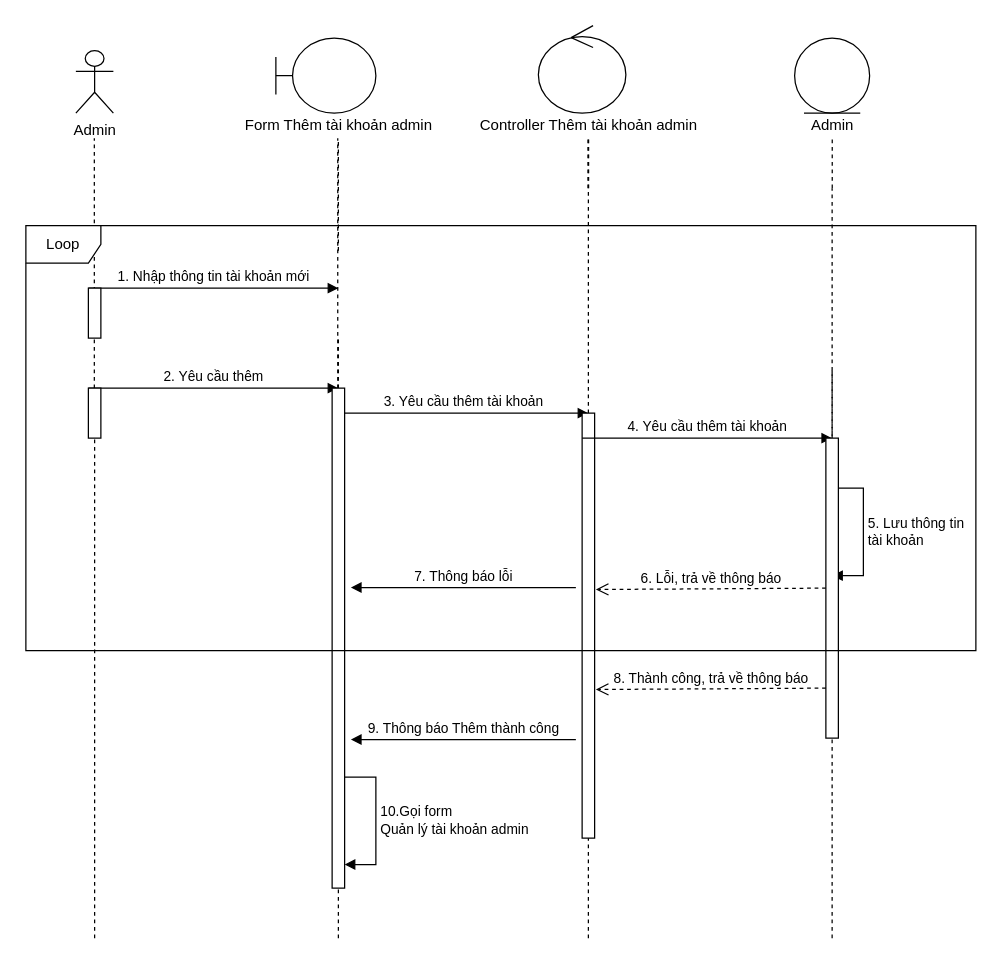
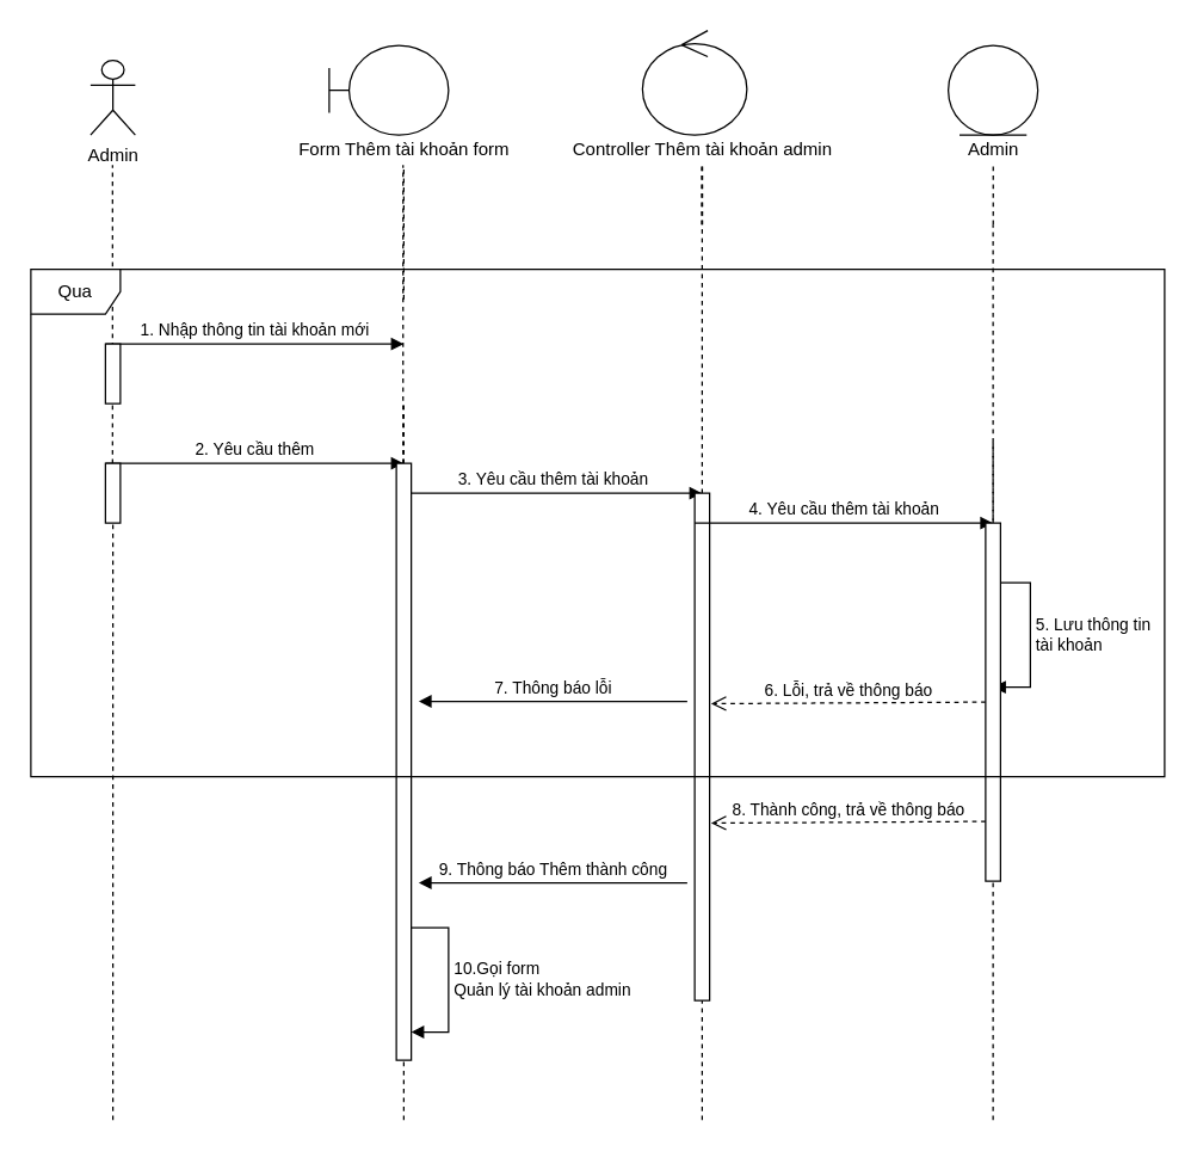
  <mxCell id="0" />
  <mxCell id="1" parent="0" />
  <mxCell id="2" value="Admin" style="shape=umlActor;verticalLabelPosition=bottom;verticalAlign=top;html=1;" vertex="1" parent="1"><mxGeometry x="60" y="40" width="30" height="50" as="geometry" /></mxCell>
  <mxCell id="3" value="" style="shape=umlBoundary;whiteSpace=wrap;html=1;" vertex="1" parent="1"><mxGeometry x="220" y="30" width="80" height="60" as="geometry" /></mxCell>
  <mxCell id="4" value="" style="ellipse;shape=umlControl;whiteSpace=wrap;html=1;" vertex="1" parent="1"><mxGeometry x="430" y="20" width="70" height="70" as="geometry" /></mxCell>
- <mxCell id="5" value="Form Thêm tài khoản admin" style="text;html=1;align=center;verticalAlign=middle;resizable=0;points=[];autosize=1;" vertex="1" parent="1"><mxGeometry x="185" y="90" width="170" height="20" as="geometry" /></mxCell>
+ <mxCell id="5" value="Form Thêm tài khoản form" style="text;html=1;align=center;verticalAlign=middle;resizable=0;points=[];autosize=1;" vertex="1" parent="1"><mxGeometry x="185" y="90" width="170" height="20" as="geometry" /></mxCell>
  <mxCell id="6" value="Controller Thêm tài khoản admin" style="text;html=1;align=center;verticalAlign=middle;resizable=0;points=[];autosize=1;" vertex="1" parent="1"><mxGeometry x="370" y="90" width="200" height="20" as="geometry" /></mxCell>
  <mxCell id="7" value="" style="endArrow=none;dashed=1;html=1;" edge="1" parent="1" source="21"><mxGeometry width="50" height="50" relative="1" as="geometry"><mxPoint x="75" y="830" as="sourcePoint" /><mxPoint x="74.76" y="110" as="targetPoint" /></mxGeometry></mxCell>
  <mxCell id="8" value="" style="endArrow=none;dashed=1;html=1;" edge="1" parent="1"><mxGeometry width="50" height="50" relative="1" as="geometry"><mxPoint x="269.5" y="580" as="sourcePoint" /><mxPoint x="269.5" y="110" as="targetPoint" /></mxGeometry></mxCell>
  <mxCell id="9" value="" style="endArrow=none;dashed=1;html=1;" edge="1" parent="1"><mxGeometry width="50" height="50" relative="1" as="geometry"><mxPoint x="469.67" y="150" as="sourcePoint" /><mxPoint x="469.67" y="110" as="targetPoint" /></mxGeometry></mxCell>
  <mxCell id="10" value="" style="endArrow=none;dashed=1;html=1;" edge="1" parent="1"><mxGeometry width="50" height="50" relative="1" as="geometry"><mxPoint x="470.17" y="150" as="sourcePoint" /><mxPoint x="470.17" y="110" as="targetPoint" /></mxGeometry></mxCell>
  <mxCell id="11" value="" style="endArrow=none;dashed=1;html=1;" edge="1" parent="1"><mxGeometry width="50" height="50" relative="1" as="geometry"><mxPoint x="270" y="200" as="sourcePoint" /><mxPoint x="270" y="110" as="targetPoint" /></mxGeometry></mxCell>
  <mxCell id="12" value="" style="ellipse;shape=umlEntity;whiteSpace=wrap;html=1;" vertex="1" parent="1"><mxGeometry x="635" y="30" width="60" height="60" as="geometry" /></mxCell>
  <mxCell id="13" value="Admin" style="text;html=1;align=center;verticalAlign=middle;resizable=0;points=[];autosize=1;" vertex="1" parent="1"><mxGeometry x="640" y="90" width="50" height="20" as="geometry" /></mxCell>
  <mxCell id="14" value="" style="endArrow=none;dashed=1;html=1;" edge="1" parent="1"><mxGeometry width="50" height="50" relative="1" as="geometry"><mxPoint x="665.09" y="150" as="sourcePoint" /><mxPoint x="665.09" y="110" as="targetPoint" /></mxGeometry></mxCell>
  <mxCell id="15" value="" style="endArrow=none;dashed=1;html=1;" edge="1" parent="1" source="26"><mxGeometry width="50" height="50" relative="1" as="geometry"><mxPoint x="470" y="830" as="sourcePoint" /><mxPoint x="470" y="150" as="targetPoint" /></mxGeometry></mxCell>
  <mxCell id="16" value="" style="endArrow=none;dashed=1;html=1;" edge="1" parent="1" source="32"><mxGeometry width="50" height="50" relative="1" as="geometry"><mxPoint x="670" y="820" as="sourcePoint" /><mxPoint x="665" y="150" as="targetPoint" /><Array as="points" /></mxGeometry></mxCell>
  <mxCell id="17" value="" style="endArrow=none;dashed=1;html=1;" edge="1" parent="1" source="25"><mxGeometry width="50" height="50" relative="1" as="geometry"><mxPoint x="270" y="830" as="sourcePoint" /><mxPoint x="270" y="270" as="targetPoint" /></mxGeometry></mxCell>
  <mxCell id="18" value="1. Nhập thông tin tài khoản mới" style="html=1;verticalAlign=bottom;endArrow=block;" edge="1" parent="1"><mxGeometry width="80" relative="1" as="geometry"><mxPoint x="70" y="230" as="sourcePoint" /><mxPoint x="270" y="230" as="targetPoint" /></mxGeometry></mxCell>
  <mxCell id="19" value="2. Yêu cầu thêm" style="html=1;verticalAlign=bottom;endArrow=block;" edge="1" parent="1"><mxGeometry width="80" relative="1" as="geometry"><mxPoint x="70" y="310" as="sourcePoint" /><mxPoint x="270" y="310" as="targetPoint" /></mxGeometry></mxCell>
  <mxCell id="20" value="" style="html=1;points=[];perimeter=orthogonalPerimeter;" vertex="1" parent="1"><mxGeometry x="70" y="230" width="10" height="40" as="geometry" /></mxCell>
  <mxCell id="21" value="" style="html=1;points=[];perimeter=orthogonalPerimeter;" vertex="1" parent="1"><mxGeometry x="70" y="310" width="10" height="40" as="geometry" /></mxCell>
  <mxCell id="22" value="" style="endArrow=none;dashed=1;html=1;" edge="1" parent="1" target="21"><mxGeometry width="50" height="50" relative="1" as="geometry"><mxPoint x="75" y="750" as="sourcePoint" /><mxPoint x="74.76" y="110" as="targetPoint" /></mxGeometry></mxCell>
  <mxCell id="23" value="" style="endArrow=none;dashed=1;html=1;" edge="1" parent="1" target="25"><mxGeometry width="50" height="50" relative="1" as="geometry"><mxPoint x="270" y="750" as="sourcePoint" /><mxPoint x="270" y="270" as="targetPoint" /></mxGeometry></mxCell>
  <mxCell id="24" value="3. Yêu cầu thêm tài khoản" style="html=1;verticalAlign=bottom;endArrow=block;" edge="1" parent="1"><mxGeometry width="80" relative="1" as="geometry"><mxPoint x="270" y="330" as="sourcePoint" /><mxPoint x="470" y="330" as="targetPoint" /></mxGeometry></mxCell>
  <mxCell id="25" value="" style="html=1;points=[];perimeter=orthogonalPerimeter;" vertex="1" parent="1"><mxGeometry x="265" y="310" width="10" height="400" as="geometry" /></mxCell>
  <mxCell id="26" value="" style="html=1;points=[];perimeter=orthogonalPerimeter;" vertex="1" parent="1"><mxGeometry x="465" y="330" width="10" height="340" as="geometry" /></mxCell>
  <mxCell id="27" value="" style="endArrow=none;dashed=1;html=1;" edge="1" parent="1" target="26"><mxGeometry width="50" height="50" relative="1" as="geometry"><mxPoint x="470" y="750" as="sourcePoint" /><mxPoint x="470" y="150" as="targetPoint" /></mxGeometry></mxCell>
  <mxCell id="28" value="4. Yêu cầu thêm tài khoản" style="html=1;verticalAlign=bottom;endArrow=block;" edge="1" parent="1"><mxGeometry width="80" relative="1" as="geometry"><mxPoint x="465" y="350" as="sourcePoint" /><mxPoint x="665" y="350" as="targetPoint" /></mxGeometry></mxCell>
  <mxCell id="29" value="5. Lưu thông tin &lt;br&gt;tài khoản&amp;nbsp;" style="edgeStyle=orthogonalEdgeStyle;html=1;align=left;spacingLeft=2;endArrow=block;rounded=0;" edge="1" parent="1"><mxGeometry relative="1" as="geometry"><mxPoint x="665" y="390" as="sourcePoint" /><Array as="points"><mxPoint x="690" y="390" /></Array><mxPoint x="665" y="460" as="targetPoint" /></mxGeometry></mxCell>
  <mxCell id="30" value="6. Lỗi, trả về thông báo" style="html=1;verticalAlign=bottom;endArrow=open;dashed=1;endSize=8;entryX=1.1;entryY=0.415;entryDx=0;entryDy=0;entryPerimeter=0;" edge="1" parent="1" target="26"><mxGeometry relative="1" as="geometry"><mxPoint x="660" y="470" as="sourcePoint" /><mxPoint x="580" y="470" as="targetPoint" /></mxGeometry></mxCell>
  <mxCell id="31" value="" style="endArrow=none;dashed=1;html=1;" edge="1" parent="1" target="32"><mxGeometry width="50" height="50" relative="1" as="geometry"><mxPoint x="665" y="750" as="sourcePoint" /><mxPoint x="665" y="150" as="targetPoint" /><Array as="points"><mxPoint x="665" y="580" /><mxPoint x="665" y="290" /></Array></mxGeometry></mxCell>
  <mxCell id="32" value="" style="html=1;points=[];perimeter=orthogonalPerimeter;" vertex="1" parent="1"><mxGeometry x="660" y="350" width="10" height="240" as="geometry" /></mxCell>
  <mxCell id="33" value="8. Thành công, trả về thông báo" style="html=1;verticalAlign=bottom;endArrow=open;dashed=1;endSize=8;entryX=1.1;entryY=0.415;entryDx=0;entryDy=0;entryPerimeter=0;" edge="1" parent="1"><mxGeometry relative="1" as="geometry"><mxPoint x="660" y="550" as="sourcePoint" /><mxPoint x="476" y="551.1" as="targetPoint" /></mxGeometry></mxCell>
  <mxCell id="34" value="9. Thông báo Thêm thành công" style="html=1;verticalAlign=bottom;endArrow=block;" edge="1" parent="1"><mxGeometry width="80" relative="1" as="geometry"><mxPoint x="460" y="591.1" as="sourcePoint" /><mxPoint x="280" y="591.1" as="targetPoint" /></mxGeometry></mxCell>
  <mxCell id="35" value="10.Gọi form &lt;br&gt;Quản lý tài khoản admin" style="edgeStyle=orthogonalEdgeStyle;html=1;align=left;spacingLeft=2;endArrow=block;rounded=0;" edge="1" parent="1"><mxGeometry relative="1" as="geometry"><mxPoint x="275" y="621.1" as="sourcePoint" /><Array as="points"><mxPoint x="300" y="621.1" /></Array><mxPoint x="275" y="691.1" as="targetPoint" /></mxGeometry></mxCell>
  <mxCell id="36" value="7. Thông báo lỗi" style="html=1;verticalAlign=bottom;endArrow=block;" edge="1" parent="1"><mxGeometry width="80" relative="1" as="geometry"><mxPoint x="460" y="469.5" as="sourcePoint" /><mxPoint x="280" y="469.5" as="targetPoint" /></mxGeometry></mxCell>
- <mxCell id="37" value="Loop" style="shape=umlFrame;whiteSpace=wrap;html=1;" vertex="1" parent="1"><mxGeometry x="20" y="180" width="760" height="340" as="geometry" /></mxCell>
+ <mxCell id="37" value="Qua" style="shape=umlFrame;whiteSpace=wrap;html=1;" vertex="1" parent="1"><mxGeometry x="20" y="180" width="760" height="340" as="geometry" /></mxCell>
